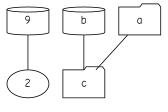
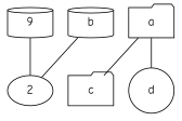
  graph {
    fontname="Comic Neue"
    node [fontname="Comic Neue" shape=cylinder]
    edge [fontname="Comic Neue"]
    n1 [height=0.5 label=9 width=0.75]
    2 [height=0.5 shape=ellipse width=0.75]
    b [height=0.5 width=0.75]
    c [height=0.5 shape=folder width=0.75]
    a [height=0.5 shape=folder width=0.75]
+   d [height=0.5 shape=circle width=0.75]
    n1 -- 2
-   b -- c
+   b -- 2
    a -- c
+   a -- d
  }
